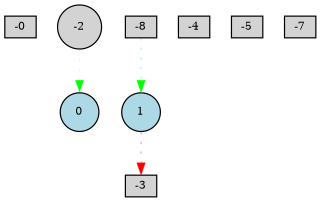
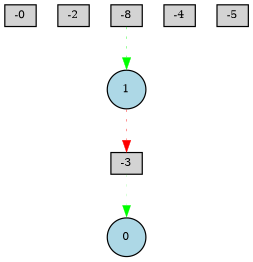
  digraph {
    node [fillcolor=lightgray fontsize=9 shape=box style=filled]
    edge [color=green style=dotted]
    n1 [height=0.2 label=-0 width=0.2]
-   -2 [height=0.2 shape=circle width=0.2]
+   -2 [height=0.2 width=0.2]
    -3 [height=0.2 width=0.2]
    0 [fillcolor=lightblue height=0.2 shape=circle width=0.2]
    1 [fillcolor=lightblue height=0.2 shape=circle width=0.2]
    -4 [height=0.2 width=0.2]
    -5 [height=0.2 width=0.2]
-   -7 [height=0.2 width=0.2]
    -8 [height=0.2 width=0.2]
-   -2 -> 0 [penwidth=0.12015660081709091]
+   -3 -> 0 [penwidth=0.12015660081709091]
    1 -> -3 [color=red penwidth=0.34251456876170444]
    -8 -> 1 [penwidth=0.3223932814521969]
  }
